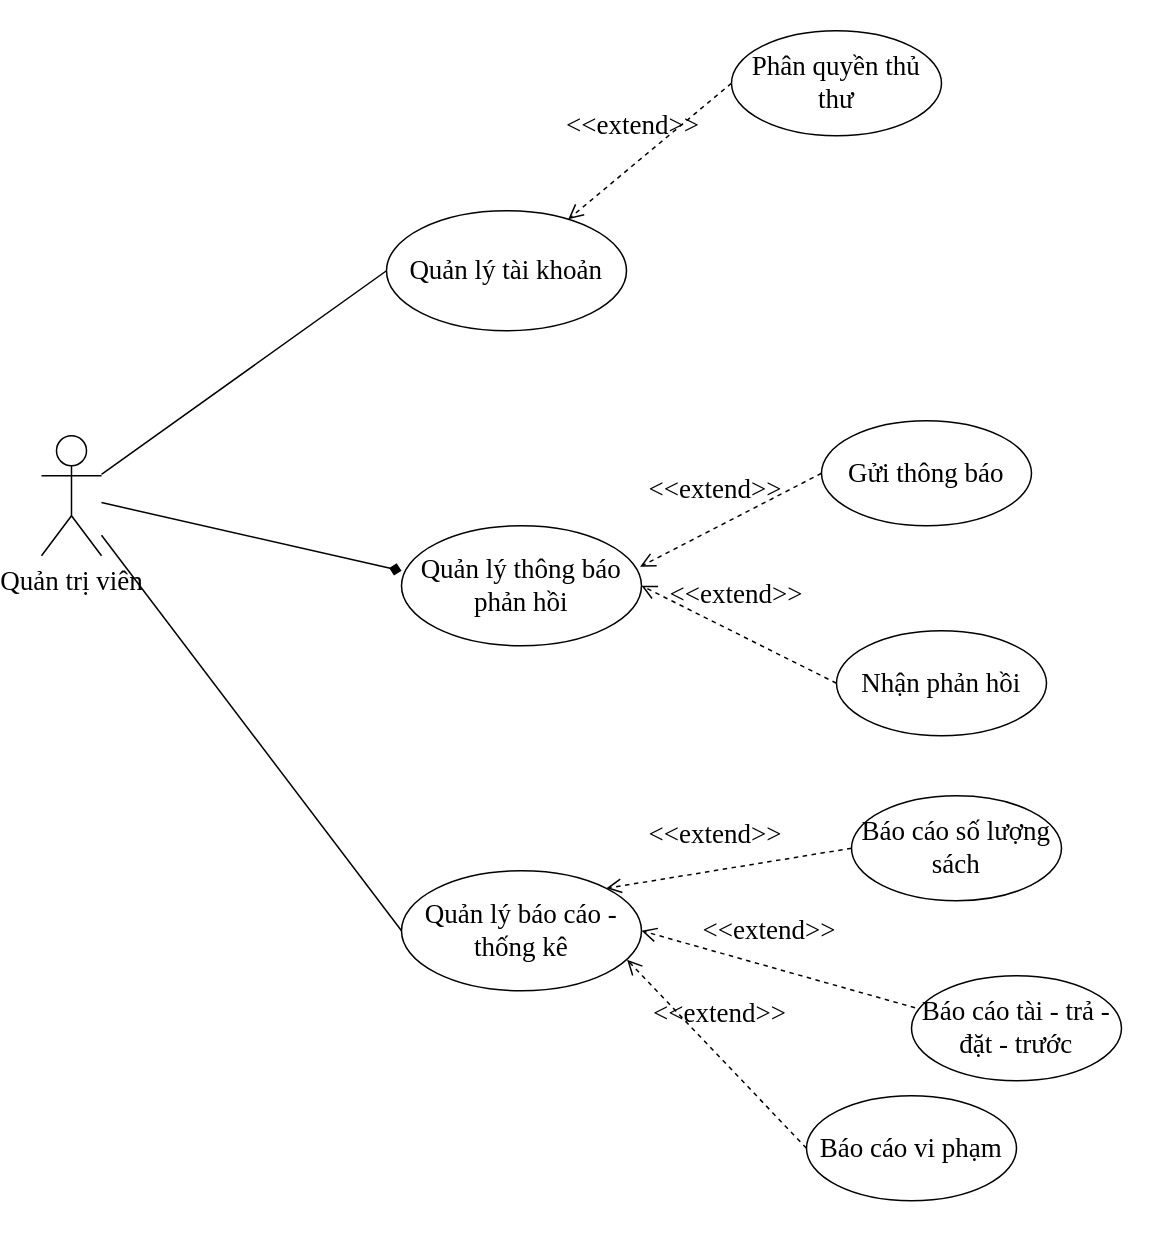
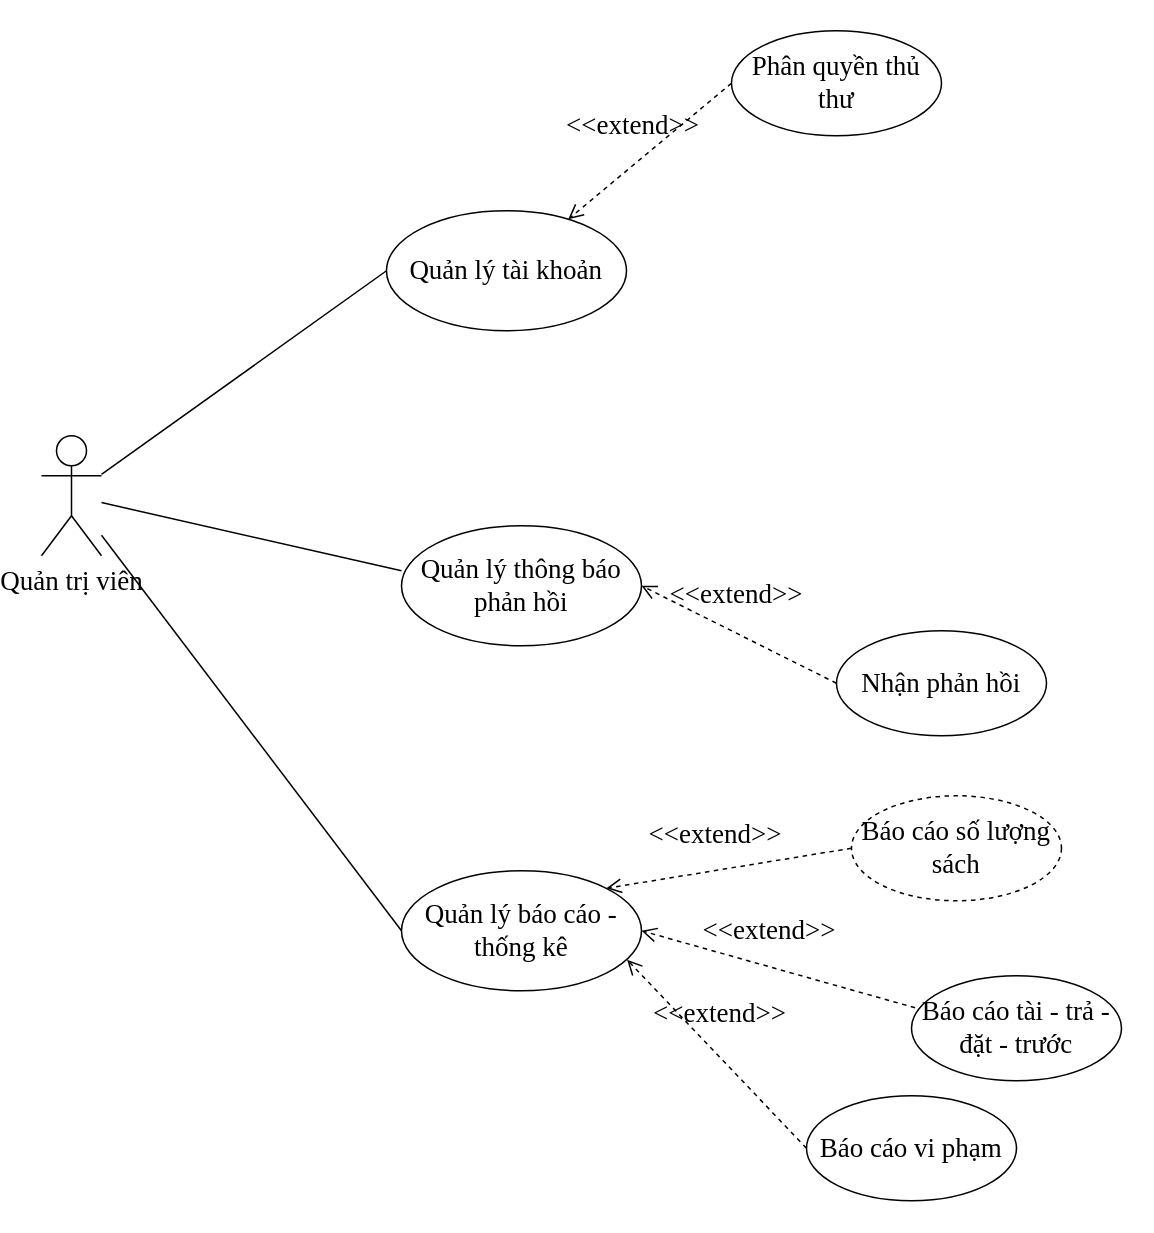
  <mxCell id="0" />
  <mxCell id="1" parent="0" />
  <mxCell id="2" value="&lt;font style=&quot;font-size: 18px;&quot; face=&quot;Times New Roman&quot;&gt;Quản trị viên&lt;/font&gt;" style="shape=umlActor;verticalLabelPosition=bottom;verticalAlign=top;html=1;outlineConnect=0;" vertex="1" parent="1"><mxGeometry x="20" y="290" width="40" height="80" as="geometry" /></mxCell>
  <mxCell id="3" value="&lt;font style=&quot;font-size: 18px;&quot; face=&quot;Times New Roman&quot;&gt;Quản lý tài khoản&lt;/font&gt;" style="ellipse;whiteSpace=wrap;html=1;" vertex="1" parent="1"><mxGeometry x="250" y="140" width="160" height="80" as="geometry" /></mxCell>
  <mxCell id="4" value="&lt;font face=&quot;Times New Roman&quot;&gt;&lt;span style=&quot;font-size: 18px;&quot;&gt;Quản lý báo cáo - thống kê&lt;/span&gt;&lt;/font&gt;&lt;span style=&quot;color: rgba(0, 0, 0, 0); font-family: monospace; font-size: 0px; text-align: start; text-wrap-mode: nowrap;&quot;&gt;%3CmxGraphModel%3E%3Croot%3E%3CmxCell%20id%3D%220%22%2F%3E%3CmxCell%20id%3D%221%22%20parent%3D%220%22%2F%3E%3CmxCell%20id%3D%222%22%20value%3D%22%26lt%3Bfont%20style%3D%26quot%3Bfont-size%3A%2018px%3B%26quot%3B%20face%3D%26quot%3BTimes%20New%20Roman%26quot%3B%26gt%3BQu%E1%BA%A3n%20l%C3%BD%20t%C3%A0i%20kho%E1%BA%A3n%26lt%3B%2Ffont%26gt%3B%22%20style%3D%22ellipse%3BwhiteSpace%3Dwrap%3Bhtml%3D1%3B%22%20vertex%3D%221%22%20parent%3D%221%22%3E%3CmxGeometry%20x%3D%22360%22%20y%3D%22170%22%20width%3D%22160%22%20height%3D%2280%22%20as%3D%22geometry%22%2F%3E%3C%2FmxCell%3E%3C%2Froot%3E%3C%2FmxGraphModel%3E&lt;/span&gt;" style="ellipse;whiteSpace=wrap;html=1;" vertex="1" parent="1"><mxGeometry x="260" y="580" width="160" height="80" as="geometry" /></mxCell>
  <mxCell id="5" value="" style="endArrow=none;html=1;rounded=0;entryX=0;entryY=0.5;entryDx=0;entryDy=0;" edge="1" parent="1" source="2" target="3"><mxGeometry width="50" height="50" relative="1" as="geometry"><mxPoint x="330" y="250" as="sourcePoint" /><mxPoint x="380" y="200" as="targetPoint" /></mxGeometry></mxCell>
  <mxCell id="6" value="" style="endArrow=none;html=1;rounded=0;entryX=0;entryY=0.5;entryDx=0;entryDy=0;" edge="1" parent="1" source="2" target="4"><mxGeometry width="50" height="50" relative="1" as="geometry"><mxPoint x="330" y="250" as="sourcePoint" /><mxPoint x="380" y="200" as="targetPoint" /></mxGeometry></mxCell>
  <mxCell id="7" value="&lt;font face=&quot;Times New Roman&quot;&gt;&lt;span style=&quot;font-size: 18px;&quot;&gt;Phân quyền thủ thư&lt;/span&gt;&lt;/font&gt;" style="ellipse;whiteSpace=wrap;html=1;" vertex="1" parent="1"><mxGeometry x="480" y="20" width="140" height="70" as="geometry" /></mxCell>
  <mxCell id="8" value="&lt;font face=&quot;Times New Roman&quot;&gt;&lt;span style=&quot;font-size: 18px;&quot;&gt;Quản lý thông báo phản hồi&lt;/span&gt;&lt;/font&gt;" style="ellipse;whiteSpace=wrap;html=1;" vertex="1" parent="1"><mxGeometry x="260" y="350" width="160" height="80" as="geometry" /></mxCell>
- <mxCell id="9" value="" style="endArrow=diamond;html=1;rounded=0;entryX=0;entryY=0.375;entryDx=0;entryDy=0;entryPerimeter=0;" edge="1" parent="1" source="2" target="8"><mxGeometry width="50" height="50" relative="1" as="geometry"><mxPoint x="330" y="380" as="sourcePoint" /><mxPoint x="380" y="330" as="targetPoint" /></mxGeometry></mxCell>
+ <mxCell id="9" value="" style="endArrow=none;html=1;rounded=0;entryX=0;entryY=0.375;entryDx=0;entryDy=0;entryPerimeter=0;" edge="1" parent="1" source="2" target="8"><mxGeometry width="50" height="50" relative="1" as="geometry"><mxPoint x="330" y="380" as="sourcePoint" /><mxPoint x="380" y="330" as="targetPoint" /></mxGeometry></mxCell>
  <mxCell id="10" value="&lt;font style=&quot;font-size: 18px;&quot; face=&quot;Times New Roman&quot;&gt;&amp;lt;&amp;lt;extend&amp;gt;&amp;gt;&lt;/font&gt;" style="endArrow=open;startArrow=none;endFill=0;startFill=0;endSize=8;html=1;verticalAlign=bottom;dashed=1;labelBackgroundColor=none;rounded=0;exitX=0;exitY=0.5;exitDx=0;exitDy=0;" edge="1" parent="1" source="7" target="3"><mxGeometry x="0.099" y="-10" width="160" relative="1" as="geometry"><mxPoint x="488" y="202" as="sourcePoint" /><mxPoint x="250" y="190" as="targetPoint" /><mxPoint as="offset" /></mxGeometry></mxCell>
- <mxCell id="11" value="&lt;font face=&quot;Times New Roman&quot;&gt;&lt;span style=&quot;font-size: 18px;&quot;&gt;Gửi thông báo&lt;/span&gt;&lt;/font&gt;" style="ellipse;whiteSpace=wrap;html=1;" vertex="1" parent="1"><mxGeometry x="540" y="280" width="140" height="70" as="geometry" /></mxCell>
- <mxCell id="12" value="&lt;font style=&quot;font-size: 18px;&quot; face=&quot;Times New Roman&quot;&gt;&amp;lt;&amp;lt;extend&amp;gt;&amp;gt;&lt;/font&gt;" style="endArrow=open;startArrow=none;endFill=0;startFill=0;endSize=8;html=1;verticalAlign=bottom;dashed=1;labelBackgroundColor=none;rounded=0;exitX=0;exitY=0.5;exitDx=0;exitDy=0;entryX=0.994;entryY=0.342;entryDx=0;entryDy=0;entryPerimeter=0;" edge="1" parent="1" source="11" target="8"><mxGeometry x="0.099" y="-10" width="160" relative="1" as="geometry"><mxPoint x="1087" y="409" as="sourcePoint" /><mxPoint x="470" y="280" as="targetPoint" /><mxPoint as="offset" /><Array as="points" /></mxGeometry></mxCell>
  <mxCell id="13" value="&lt;font face=&quot;Times New Roman&quot;&gt;&lt;span style=&quot;font-size: 18px;&quot;&gt;Nhận phản hồi&lt;/span&gt;&lt;/font&gt;" style="ellipse;whiteSpace=wrap;html=1;" vertex="1" parent="1"><mxGeometry x="550" y="420" width="140" height="70" as="geometry" /></mxCell>
  <mxCell id="14" value="&lt;font style=&quot;font-size: 18px;&quot; face=&quot;Times New Roman&quot;&gt;&amp;lt;&amp;lt;extend&amp;gt;&amp;gt;&lt;/font&gt;" style="endArrow=open;startArrow=none;endFill=0;startFill=0;endSize=8;html=1;verticalAlign=bottom;dashed=1;labelBackgroundColor=none;rounded=0;exitX=0;exitY=0.5;exitDx=0;exitDy=0;entryX=1;entryY=0.5;entryDx=0;entryDy=0;" edge="1" parent="1" source="13" target="8"><mxGeometry x="0.099" y="-10" width="160" relative="1" as="geometry"><mxPoint x="964.16" y="530.64" as="sourcePoint" /><mxPoint x="190" y="320" as="targetPoint" /><mxPoint as="offset" /><Array as="points" /></mxGeometry></mxCell>
- <mxCell id="15" value="&lt;font face=&quot;Times New Roman&quot;&gt;&lt;span style=&quot;font-size: 18px;&quot;&gt;Báo cáo số lượng sách&lt;/span&gt;&lt;/font&gt;" style="ellipse;whiteSpace=wrap;html=1;" vertex="1" parent="1"><mxGeometry x="560" y="530" width="140" height="70" as="geometry" /></mxCell>
+ <mxCell id="15" value="&lt;font face=&quot;Times New Roman&quot;&gt;&lt;span style=&quot;font-size: 18px;&quot;&gt;Báo cáo số lượng sách&lt;/span&gt;&lt;/font&gt;" style="ellipse;whiteSpace=wrap;html=1;dashed=1;" vertex="1" parent="1"><mxGeometry x="560" y="530" width="140" height="70" as="geometry" /></mxCell>
  <mxCell id="16" value="&lt;font face=&quot;Times New Roman&quot;&gt;&lt;span style=&quot;font-size: 18px;&quot;&gt;Báo cáo tài - trả - đặt - trước&lt;/span&gt;&lt;/font&gt;" style="ellipse;whiteSpace=wrap;html=1;" vertex="1" parent="1"><mxGeometry x="600" y="650" width="140" height="70" as="geometry" /></mxCell>
  <mxCell id="17" value="&lt;font face=&quot;Times New Roman&quot;&gt;&lt;span style=&quot;font-size: 18px;&quot;&gt;Báo cáo vi phạm&lt;/span&gt;&lt;/font&gt;" style="ellipse;whiteSpace=wrap;html=1;" vertex="1" parent="1"><mxGeometry x="530" y="730" width="140" height="70" as="geometry" /></mxCell>
  <mxCell id="18" value="&lt;font style=&quot;font-size: 18px;&quot; face=&quot;Times New Roman&quot;&gt;&amp;lt;&amp;lt;extend&amp;gt;&amp;gt;&lt;/font&gt;" style="endArrow=open;startArrow=none;endFill=0;startFill=0;endSize=8;html=1;verticalAlign=bottom;dashed=1;labelBackgroundColor=none;rounded=0;exitX=0;exitY=0.5;exitDx=0;exitDy=0;entryX=1;entryY=0;entryDx=0;entryDy=0;" edge="1" parent="1" source="15" target="4"><mxGeometry x="0.099" y="-10" width="160" relative="1" as="geometry"><mxPoint x="540" y="715" as="sourcePoint" /><mxPoint x="410" y="650" as="targetPoint" /><mxPoint as="offset" /><Array as="points" /></mxGeometry></mxCell>
  <mxCell id="19" value="&lt;font style=&quot;font-size: 18px;&quot; face=&quot;Times New Roman&quot;&gt;&amp;lt;&amp;lt;extend&amp;gt;&amp;gt;&lt;/font&gt;" style="endArrow=open;startArrow=none;endFill=0;startFill=0;endSize=8;html=1;verticalAlign=bottom;dashed=1;labelBackgroundColor=none;rounded=0;exitX=0.017;exitY=0.305;exitDx=0;exitDy=0;entryX=1;entryY=0.5;entryDx=0;entryDy=0;exitPerimeter=0;" edge="1" parent="1" source="16" target="4"><mxGeometry x="0.099" y="-10" width="160" relative="1" as="geometry"><mxPoint x="430" y="905" as="sourcePoint" /><mxPoint x="300" y="840" as="targetPoint" /><mxPoint as="offset" /><Array as="points" /></mxGeometry></mxCell>
  <mxCell id="20" value="&lt;font style=&quot;font-size: 18px;&quot; face=&quot;Times New Roman&quot;&gt;&amp;lt;&amp;lt;extend&amp;gt;&amp;gt;&lt;/font&gt;" style="endArrow=open;startArrow=none;endFill=0;startFill=0;endSize=8;html=1;verticalAlign=bottom;dashed=1;labelBackgroundColor=none;rounded=0;exitX=0;exitY=0.5;exitDx=0;exitDy=0;entryX=0.94;entryY=0.742;entryDx=0;entryDy=0;entryPerimeter=0;" edge="1" parent="1" source="17" target="4"><mxGeometry x="0.099" y="-10" width="160" relative="1" as="geometry"><mxPoint x="530" y="975" as="sourcePoint" /><mxPoint x="400" y="910" as="targetPoint" /><mxPoint as="offset" /><Array as="points" /></mxGeometry></mxCell>
